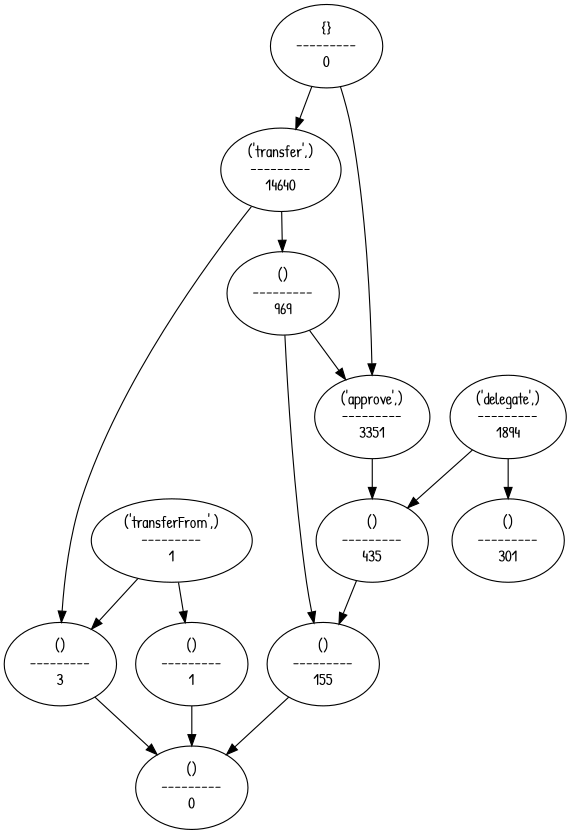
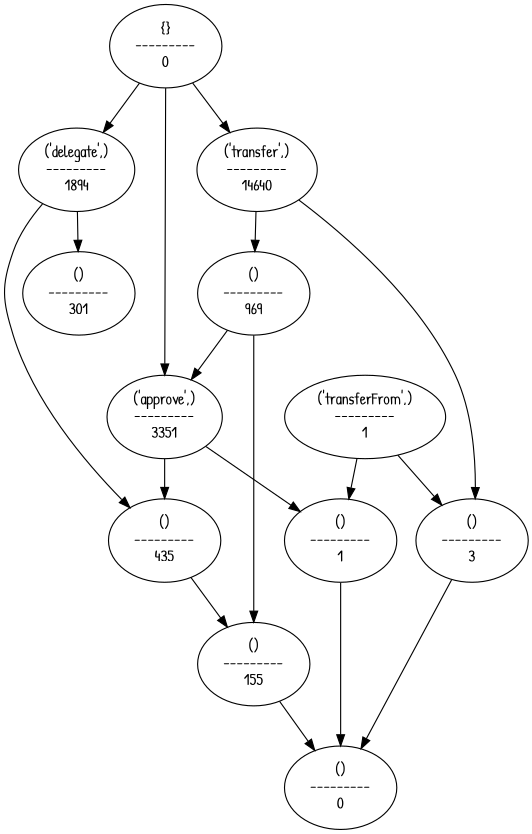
  strict digraph {
    fontname="Patrick Hand"
    node [fontname="Patrick Hand"]
    edge [fontname="Patrick Hand"]
    "{}\n---------\n0"
    "('transfer',)\n---------\n14640"
    "('approve',)\n---------\n3351"
    "('delegate',)\n---------\n1894"
    "()\n---------\n969"
    "()\n---------\n3"
    "()\n---------\n435"
    "()\n---------\n1"
    "()\n---------\n301"
    "('transferFrom',)\n---------\n1"
    "()\n---------\n155"
    "()\n---------\n0"
    "{}\n---------\n0" -> "('transfer',)\n---------\n14640"
    "{}\n---------\n0" -> "('approve',)\n---------\n3351"
+   "{}\n---------\n0" -> "('delegate',)\n---------\n1894"
    "('transfer',)\n---------\n14640" -> "()\n---------\n969"
    "('transfer',)\n---------\n14640" -> "()\n---------\n3"
    "('approve',)\n---------\n3351" -> "()\n---------\n435"
+   "('approve',)\n---------\n3351" -> "()\n---------\n1"
    "('delegate',)\n---------\n1894" -> "()\n---------\n435"
    "('delegate',)\n---------\n1894" -> "()\n---------\n301"
    "()\n---------\n969" -> "('approve',)\n---------\n3351"
    "()\n---------\n969" -> "()\n---------\n155"
    "()\n---------\n3" -> "()\n---------\n0"
    "()\n---------\n435" -> "()\n---------\n155"
    "()\n---------\n1" -> "()\n---------\n0"
    "('transferFrom',)\n---------\n1" -> "()\n---------\n3"
    "('transferFrom',)\n---------\n1" -> "()\n---------\n1"
    "()\n---------\n155" -> "()\n---------\n0"
  }
